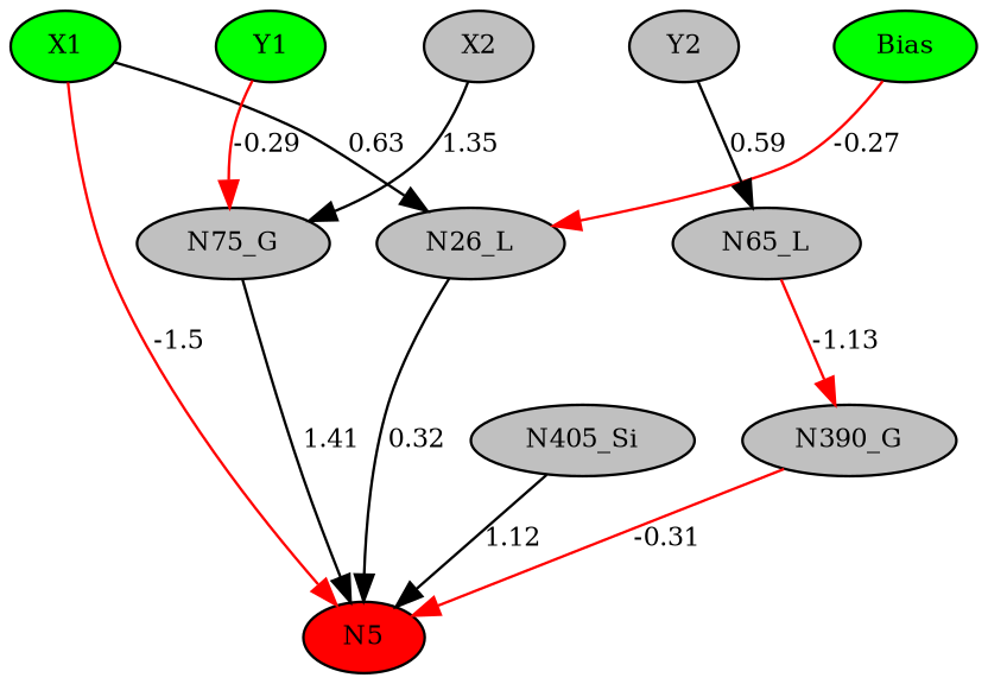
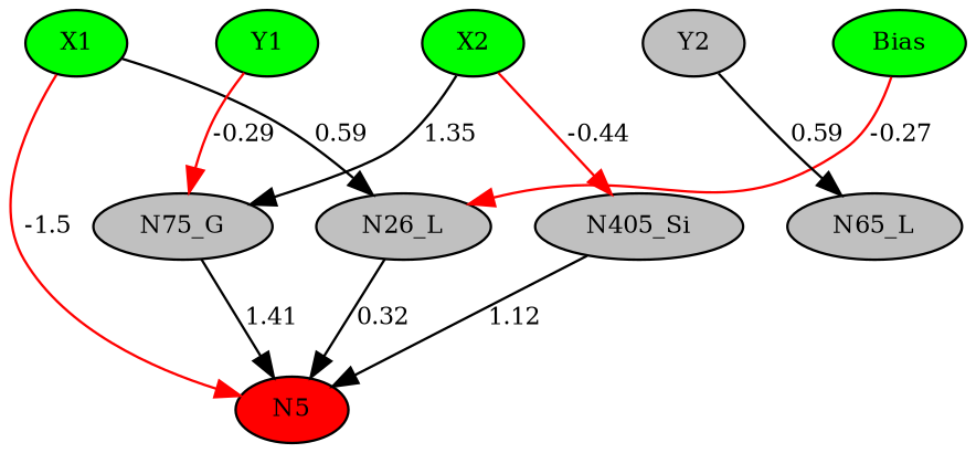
  digraph {
    node [fillcolor=gray fontsize=10 shape=ellipse style=filled]
    edge [color=red fontsize=10]
    N5 [fillcolor=red height=0.1 width=0.1]
    n2 [fillcolor=green height=0.1 label=Bias width=0.1]
    n3 [fillcolor=green height=0.1 label=X1 width=0.1]
    n4 [fillcolor=green height=0.1 label=Y1 width=0.1]
-   n5 [height=0.1 label=X2 width=0.1]
+   n5 [fillcolor=green height=0.1 label=X2 width=0.1]
    n6 [height=0.1 label=Y2 width=0.1]
    n7 [height=0.1 label=N26_L width=0.1]
    n8 [height=0.1 label=N75_G width=0.1]
    n9 [height=0.1 label=N405_Si width=0.1]
    n10 [height=0.1 label=N65_L width=0.1]
-   n11 [height=0.1 label=N390_G width=0.1]
    subgraph sub_1 {
      rank=same
      N5
    }
    subgraph sub_2 {
      rank=same
      n2
      n3
      n4
      n5
      n6
    }
    n2 -> n7 [arrowType=inv label=-0.27]
    n3 -> N5 [arrowType=inv label=-1.5]
    n3 -> n4 [style=invis color="" fontsize=""]
-   n3 -> n7 [color=black label=0.63]
+   n3 -> n7 [color=black label=0.59]
    n4 -> n5 [style=invis color="" fontsize=""]
    n4 -> n8 [arrowType=inv label=-0.29]
    n5 -> n6 [style=invis color="" fontsize=""]
    n5 -> n8 [color=black label=1.35]
+   n5 -> n9 [arrowType=inv label=-0.44]
    n6 -> n2 [style=invis color="" fontsize=""]
    n6 -> n10 [color=black label=0.59]
    n7 -> N5 [color=black label=0.32]
    n8 -> N5 [color=black label=1.41]
    n9 -> N5 [color=black label=1.12]
-   n10 -> n11 [arrowType=inv label=-1.13]
-   n11 -> N5 [arrowType=inv label=-0.31]
  }
